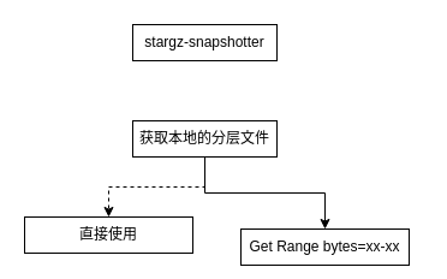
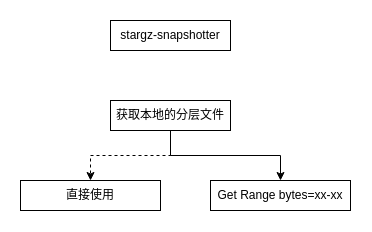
  <mxCell id="0" />
  <mxCell id="1" parent="0" />
  <mxCell id="2" value="stargz-snapshotter" style="rounded=0;whiteSpace=wrap;html=1;" vertex="1" parent="1"><mxGeometry x="110" y="20" width="120" height="30" as="geometry" /></mxCell>
  <mxCell id="3" style="edgeStyle=orthogonalEdgeStyle;rounded=0;orthogonalLoop=1;jettySize=auto;html=1;exitX=0.5;exitY=1;exitDx=0;exitDy=0;entryX=0.5;entryY=0;entryDx=0;entryDy=0;" edge="1" parent="1" source="5" target="6"><mxGeometry relative="1" as="geometry" /></mxCell>
  <mxCell id="4" style="edgeStyle=orthogonalEdgeStyle;rounded=0;orthogonalLoop=1;jettySize=auto;html=1;exitX=0.5;exitY=1;exitDx=0;exitDy=0;dashed=1;" edge="1" parent="1" source="5" target="7"><mxGeometry relative="1" as="geometry" /></mxCell>
  <mxCell id="5" value="获取本地的分层文件" style="rounded=0;whiteSpace=wrap;html=1;" vertex="1" parent="1"><mxGeometry x="110" y="100" width="120" height="30" as="geometry" /></mxCell>
- <mxCell id="6" value="Get Range bytes=xx-xx" style="rounded=0;whiteSpace=wrap;html=1;" vertex="1" parent="1"><mxGeometry x="200" y="190" width="140" height="30" as="geometry" /></mxCell>
+ <mxCell id="6" value="Get Range bytes=xx-xx" style="rounded=0;whiteSpace=wrap;html=1;" vertex="1" parent="1"><mxGeometry x="210" y="180" width="140" height="30" as="geometry" /></mxCell>
  <mxCell id="7" value="直接使用" style="rounded=0;whiteSpace=wrap;html=1;" vertex="1" parent="1"><mxGeometry x="20" y="180" width="140" height="30" as="geometry" /></mxCell>
